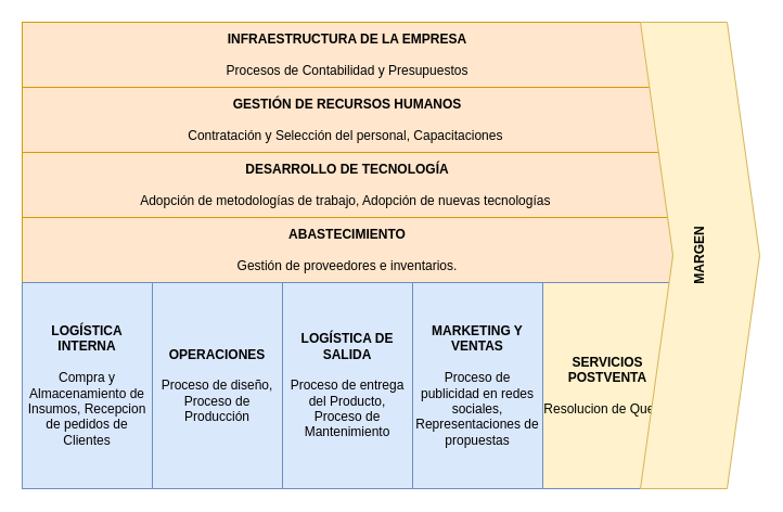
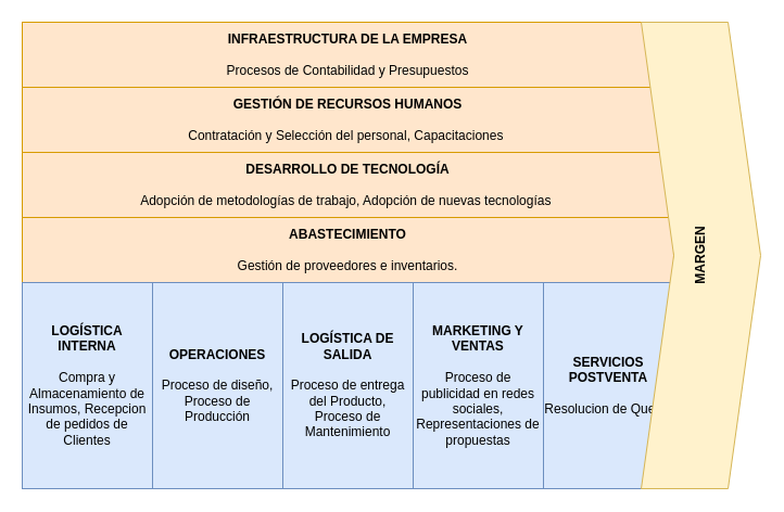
  <mxCell id="0" />
  <mxCell id="1" parent="0" />
  <mxCell id="2" value="&lt;b&gt;INFRAESTRUCTURA DE LA EMPRESA&lt;br&gt;&lt;/b&gt;&lt;br&gt;Procesos de Contabilidad y Presupuestos" style="rounded=0;whiteSpace=wrap;html=1;fillColor=#ffe6cc;strokeColor=#d79b00;" vertex="1" parent="1"><mxGeometry x="20" y="20" width="600" height="60" as="geometry" /></mxCell>
  <mxCell id="3" value="&lt;b&gt;GESTIÓN DE RECURSOS HUMANOS&lt;br&gt;&lt;br&gt;&lt;/b&gt;Contratación y Selección del personal, Capacitaciones&amp;nbsp;" style="rounded=0;whiteSpace=wrap;html=1;fillColor=#ffe6cc;strokeColor=#d79b00;" vertex="1" parent="1"><mxGeometry x="20" y="80" width="600" height="60" as="geometry" /></mxCell>
  <mxCell id="4" value="&lt;b&gt;DESARROLLO DE TECNOLOGÍA&lt;br&gt;&lt;br&gt;&lt;/b&gt;Adopción de metodologías de trabajo, Adopción de nuevas tecnologías&amp;nbsp;" style="rounded=0;whiteSpace=wrap;html=1;fillColor=#ffe6cc;strokeColor=#d79b00;" vertex="1" parent="1"><mxGeometry x="20" y="140" width="600" height="60" as="geometry" /></mxCell>
  <mxCell id="5" value="&lt;b&gt;ABASTECIMIENTO&lt;br&gt;&lt;br&gt;&lt;/b&gt;Gestión de proveedores e inventarios." style="rounded=0;whiteSpace=wrap;html=1;fillColor=#ffe6cc;strokeColor=#d79b00;" vertex="1" parent="1"><mxGeometry x="20" y="200" width="600" height="60" as="geometry" /></mxCell>
  <mxCell id="6" value="&lt;b&gt;LOGÍSTICA INTERNA&lt;br&gt;&lt;br&gt;&lt;/b&gt;Compra y Almacenamiento de Insumos, Recepcion de pedidos de Clientes" style="rounded=0;whiteSpace=wrap;html=1;fillColor=#dae8fc;strokeColor=#6c8ebf;" vertex="1" parent="1"><mxGeometry x="20" y="260" width="120" height="190" as="geometry" /></mxCell>
  <mxCell id="7" value="&lt;b&gt;OPERACIONES&lt;br&gt;&lt;br&gt;&lt;/b&gt;Proceso de diseño, Proceso de Producción" style="rounded=0;whiteSpace=wrap;html=1;fillColor=#dae8fc;strokeColor=#6c8ebf;" vertex="1" parent="1"><mxGeometry x="140" y="260" width="120" height="190" as="geometry" /></mxCell>
  <mxCell id="8" value="&lt;b&gt;LOGÍSTICA DE SALIDA&lt;br&gt;&lt;br&gt;&lt;/b&gt;Proceso de entrega del Producto, Proceso de Mantenimiento" style="rounded=0;whiteSpace=wrap;html=1;fillColor=#dae8fc;strokeColor=#6c8ebf;" vertex="1" parent="1"><mxGeometry x="260" y="260" width="120" height="190" as="geometry" /></mxCell>
  <mxCell id="9" value="&lt;b&gt;MARKETING Y VENTAS&lt;br&gt;&lt;br&gt;&lt;/b&gt;Proceso de publicidad en redes sociales, Representaciones de propuestas" style="rounded=0;whiteSpace=wrap;html=1;fillColor=#dae8fc;strokeColor=#6c8ebf;" vertex="1" parent="1"><mxGeometry x="380" y="260" width="120" height="190" as="geometry" /></mxCell>
- <mxCell id="10" value="&lt;b&gt;SERVICIOS POSTVENTA&lt;br&gt;&lt;br&gt;&lt;/b&gt;Resolucion de Quejas" style="rounded=0;whiteSpace=wrap;html=1;fillColor=#fff2cc;strokeColor=#6c8ebf;" vertex="1" parent="1"><mxGeometry x="500" y="260" width="120" height="190" as="geometry" /></mxCell>
+ <mxCell id="10" value="&lt;b&gt;SERVICIOS POSTVENTA&lt;br&gt;&lt;br&gt;&lt;/b&gt;Resolucion de Quejas" style="rounded=0;whiteSpace=wrap;html=1;fillColor=#dae8fc;strokeColor=#6c8ebf;" vertex="1" parent="1"><mxGeometry x="500" y="260" width="120" height="190" as="geometry" /></mxCell>
  <mxCell id="11" value="MARGEN" style="shape=step;perimeter=stepPerimeter;whiteSpace=wrap;html=1;fixedSize=1;size=30;horizontal=0;fontStyle=1;fillColor=#fff2cc;strokeColor=#d6b656;" vertex="1" parent="1"><mxGeometry x="590" y="20" width="110" height="430" as="geometry" /></mxCell>
